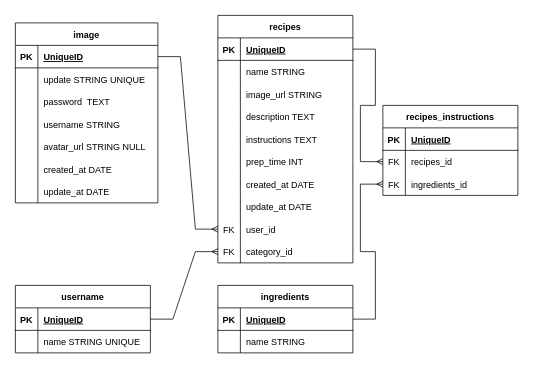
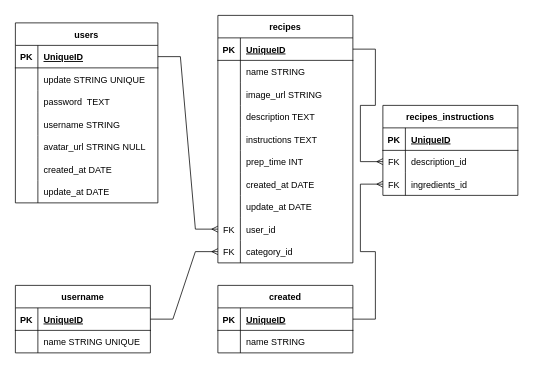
  <mxCell id="0" />
  <mxCell id="1" parent="0" />
- <mxCell id="2" value="image" style="shape=table;startSize=30;container=1;collapsible=1;childLayout=tableLayout;fixedRows=1;rowLines=0;fontStyle=1;align=center;resizeLast=1;" parent="1" vertex="1"><mxGeometry x="20" y="30" width="190" height="240" as="geometry" /></mxCell>
+ <mxCell id="2" value="users" style="shape=table;startSize=30;container=1;collapsible=1;childLayout=tableLayout;fixedRows=1;rowLines=0;fontStyle=1;align=center;resizeLast=1;" parent="1" vertex="1"><mxGeometry x="20" y="30" width="190" height="240" as="geometry" /></mxCell>
  <mxCell id="3" value="" style="shape=tableRow;horizontal=0;startSize=0;swimlaneHead=0;swimlaneBody=0;fillColor=none;collapsible=0;dropTarget=0;points=[[0,0.5],[1,0.5]];portConstraint=eastwest;top=0;left=0;right=0;bottom=1;" parent="2" vertex="1"><mxGeometry y="30" width="190" height="30" as="geometry" /></mxCell>
  <mxCell id="4" value="PK" style="shape=partialRectangle;connectable=0;fillColor=none;top=0;left=0;bottom=0;right=0;fontStyle=1;overflow=hidden;" parent="3" vertex="1"><mxGeometry width="30" height="30" as="geometry"><mxRectangle width="30" height="30" as="alternateBounds" /></mxGeometry></mxCell>
  <mxCell id="5" value="UniqueID" style="shape=partialRectangle;connectable=0;fillColor=none;top=0;left=0;bottom=0;right=0;align=left;spacingLeft=6;fontStyle=5;overflow=hidden;" parent="3" vertex="1"><mxGeometry x="30" width="160" height="30" as="geometry"><mxRectangle width="160" height="30" as="alternateBounds" /></mxGeometry></mxCell>
  <mxCell id="6" value="" style="shape=tableRow;horizontal=0;startSize=0;swimlaneHead=0;swimlaneBody=0;fillColor=none;collapsible=0;dropTarget=0;points=[[0,0.5],[1,0.5]];portConstraint=eastwest;top=0;left=0;right=0;bottom=0;" parent="2" vertex="1"><mxGeometry y="60" width="190" height="30" as="geometry" /></mxCell>
  <mxCell id="7" value="" style="shape=partialRectangle;connectable=0;fillColor=none;top=0;left=0;bottom=0;right=0;editable=1;overflow=hidden;" parent="6" vertex="1"><mxGeometry width="30" height="30" as="geometry"><mxRectangle width="30" height="30" as="alternateBounds" /></mxGeometry></mxCell>
  <mxCell id="8" value="update STRING UNIQUE " style="shape=partialRectangle;connectable=0;fillColor=none;top=0;left=0;bottom=0;right=0;align=left;spacingLeft=6;overflow=hidden;" parent="6" vertex="1"><mxGeometry x="30" width="160" height="30" as="geometry"><mxRectangle width="160" height="30" as="alternateBounds" /></mxGeometry></mxCell>
  <mxCell id="9" value="" style="shape=tableRow;horizontal=0;startSize=0;swimlaneHead=0;swimlaneBody=0;fillColor=none;collapsible=0;dropTarget=0;points=[[0,0.5],[1,0.5]];portConstraint=eastwest;top=0;left=0;right=0;bottom=0;" parent="2" vertex="1"><mxGeometry y="90" width="190" height="30" as="geometry" /></mxCell>
  <mxCell id="10" value="" style="shape=partialRectangle;connectable=0;fillColor=none;top=0;left=0;bottom=0;right=0;editable=1;overflow=hidden;" parent="9" vertex="1"><mxGeometry width="30" height="30" as="geometry"><mxRectangle width="30" height="30" as="alternateBounds" /></mxGeometry></mxCell>
  <mxCell id="11" value="password  TEXT  " style="shape=partialRectangle;connectable=0;fillColor=none;top=0;left=0;bottom=0;right=0;align=left;spacingLeft=6;overflow=hidden;" parent="9" vertex="1"><mxGeometry x="30" width="160" height="30" as="geometry"><mxRectangle width="160" height="30" as="alternateBounds" /></mxGeometry></mxCell>
  <mxCell id="12" value="" style="shape=tableRow;horizontal=0;startSize=0;swimlaneHead=0;swimlaneBody=0;fillColor=none;collapsible=0;dropTarget=0;points=[[0,0.5],[1,0.5]];portConstraint=eastwest;top=0;left=0;right=0;bottom=0;" parent="2" vertex="1"><mxGeometry y="120" width="190" height="30" as="geometry" /></mxCell>
  <mxCell id="13" value="" style="shape=partialRectangle;connectable=0;fillColor=none;top=0;left=0;bottom=0;right=0;editable=1;overflow=hidden;" parent="12" vertex="1"><mxGeometry width="30" height="30" as="geometry"><mxRectangle width="30" height="30" as="alternateBounds" /></mxGeometry></mxCell>
  <mxCell id="14" value="username STRING " style="shape=partialRectangle;connectable=0;fillColor=none;top=0;left=0;bottom=0;right=0;align=left;spacingLeft=6;overflow=hidden;" parent="12" vertex="1"><mxGeometry x="30" width="160" height="30" as="geometry"><mxRectangle width="160" height="30" as="alternateBounds" /></mxGeometry></mxCell>
  <mxCell id="15" value="" style="shape=tableRow;horizontal=0;startSize=0;swimlaneHead=0;swimlaneBody=0;fillColor=none;collapsible=0;dropTarget=0;points=[[0,0.5],[1,0.5]];portConstraint=eastwest;top=0;left=0;right=0;bottom=0;" parent="2" vertex="1"><mxGeometry y="150" width="190" height="30" as="geometry" /></mxCell>
  <mxCell id="16" value="" style="shape=partialRectangle;connectable=0;fillColor=none;top=0;left=0;bottom=0;right=0;editable=1;overflow=hidden;" parent="15" vertex="1"><mxGeometry width="30" height="30" as="geometry"><mxRectangle width="30" height="30" as="alternateBounds" /></mxGeometry></mxCell>
  <mxCell id="17" value="avatar_url STRING NULL" style="shape=partialRectangle;connectable=0;fillColor=none;top=0;left=0;bottom=0;right=0;align=left;spacingLeft=6;overflow=hidden;" parent="15" vertex="1"><mxGeometry x="30" width="160" height="30" as="geometry"><mxRectangle width="160" height="30" as="alternateBounds" /></mxGeometry></mxCell>
  <mxCell id="18" value="" style="shape=tableRow;horizontal=0;startSize=0;swimlaneHead=0;swimlaneBody=0;fillColor=none;collapsible=0;dropTarget=0;points=[[0,0.5],[1,0.5]];portConstraint=eastwest;top=0;left=0;right=0;bottom=0;" vertex="1" parent="2"><mxGeometry y="180" width="190" height="30" as="geometry" /></mxCell>
  <mxCell id="19" value="" style="shape=partialRectangle;connectable=0;fillColor=none;top=0;left=0;bottom=0;right=0;editable=1;overflow=hidden;" vertex="1" parent="18"><mxGeometry width="30" height="30" as="geometry"><mxRectangle width="30" height="30" as="alternateBounds" /></mxGeometry></mxCell>
  <mxCell id="20" value="created_at DATE" style="shape=partialRectangle;connectable=0;fillColor=none;top=0;left=0;bottom=0;right=0;align=left;spacingLeft=6;overflow=hidden;" vertex="1" parent="18"><mxGeometry x="30" width="160" height="30" as="geometry"><mxRectangle width="160" height="30" as="alternateBounds" /></mxGeometry></mxCell>
  <mxCell id="21" value="" style="shape=tableRow;horizontal=0;startSize=0;swimlaneHead=0;swimlaneBody=0;fillColor=none;collapsible=0;dropTarget=0;points=[[0,0.5],[1,0.5]];portConstraint=eastwest;top=0;left=0;right=0;bottom=0;" vertex="1" parent="2"><mxGeometry y="210" width="190" height="30" as="geometry" /></mxCell>
  <mxCell id="22" value="" style="shape=partialRectangle;connectable=0;fillColor=none;top=0;left=0;bottom=0;right=0;editable=1;overflow=hidden;" vertex="1" parent="21"><mxGeometry width="30" height="30" as="geometry"><mxRectangle width="30" height="30" as="alternateBounds" /></mxGeometry></mxCell>
  <mxCell id="23" value="update_at DATE" style="shape=partialRectangle;connectable=0;fillColor=none;top=0;left=0;bottom=0;right=0;align=left;spacingLeft=6;overflow=hidden;" vertex="1" parent="21"><mxGeometry x="30" width="160" height="30" as="geometry"><mxRectangle width="160" height="30" as="alternateBounds" /></mxGeometry></mxCell>
  <mxCell id="24" value="recipes" style="shape=table;startSize=30;container=1;collapsible=1;childLayout=tableLayout;fixedRows=1;rowLines=0;fontStyle=1;align=center;resizeLast=1;" parent="1" vertex="1"><mxGeometry x="290" y="20" width="180" height="330" as="geometry" /></mxCell>
  <mxCell id="25" value="" style="shape=tableRow;horizontal=0;startSize=0;swimlaneHead=0;swimlaneBody=0;fillColor=none;collapsible=0;dropTarget=0;points=[[0,0.5],[1,0.5]];portConstraint=eastwest;top=0;left=0;right=0;bottom=1;" parent="24" vertex="1"><mxGeometry y="30" width="180" height="30" as="geometry" /></mxCell>
  <mxCell id="26" value="PK" style="shape=partialRectangle;connectable=0;fillColor=none;top=0;left=0;bottom=0;right=0;fontStyle=1;overflow=hidden;" parent="25" vertex="1"><mxGeometry width="30" height="30" as="geometry"><mxRectangle width="30" height="30" as="alternateBounds" /></mxGeometry></mxCell>
  <mxCell id="27" value="UniqueID" style="shape=partialRectangle;connectable=0;fillColor=none;top=0;left=0;bottom=0;right=0;align=left;spacingLeft=6;fontStyle=5;overflow=hidden;" parent="25" vertex="1"><mxGeometry x="30" width="150" height="30" as="geometry"><mxRectangle width="150" height="30" as="alternateBounds" /></mxGeometry></mxCell>
  <mxCell id="28" value="" style="shape=tableRow;horizontal=0;startSize=0;swimlaneHead=0;swimlaneBody=0;fillColor=none;collapsible=0;dropTarget=0;points=[[0,0.5],[1,0.5]];portConstraint=eastwest;top=0;left=0;right=0;bottom=0;" parent="24" vertex="1"><mxGeometry y="60" width="180" height="30" as="geometry" /></mxCell>
  <mxCell id="29" value="" style="shape=partialRectangle;connectable=0;fillColor=none;top=0;left=0;bottom=0;right=0;editable=1;overflow=hidden;" parent="28" vertex="1"><mxGeometry width="30" height="30" as="geometry"><mxRectangle width="30" height="30" as="alternateBounds" /></mxGeometry></mxCell>
  <mxCell id="30" value="name STRING" style="shape=partialRectangle;connectable=0;fillColor=none;top=0;left=0;bottom=0;right=0;align=left;spacingLeft=6;overflow=hidden;" parent="28" vertex="1"><mxGeometry x="30" width="150" height="30" as="geometry"><mxRectangle width="150" height="30" as="alternateBounds" /></mxGeometry></mxCell>
  <mxCell id="31" value="" style="shape=tableRow;horizontal=0;startSize=0;swimlaneHead=0;swimlaneBody=0;fillColor=none;collapsible=0;dropTarget=0;points=[[0,0.5],[1,0.5]];portConstraint=eastwest;top=0;left=0;right=0;bottom=0;" parent="24" vertex="1"><mxGeometry y="90" width="180" height="30" as="geometry" /></mxCell>
  <mxCell id="32" value="" style="shape=partialRectangle;connectable=0;fillColor=none;top=0;left=0;bottom=0;right=0;editable=1;overflow=hidden;" parent="31" vertex="1"><mxGeometry width="30" height="30" as="geometry"><mxRectangle width="30" height="30" as="alternateBounds" /></mxGeometry></mxCell>
  <mxCell id="33" value="image_url STRING" style="shape=partialRectangle;connectable=0;fillColor=none;top=0;left=0;bottom=0;right=0;align=left;spacingLeft=6;overflow=hidden;" parent="31" vertex="1"><mxGeometry x="30" width="150" height="30" as="geometry"><mxRectangle width="150" height="30" as="alternateBounds" /></mxGeometry></mxCell>
  <mxCell id="34" value="" style="shape=tableRow;horizontal=0;startSize=0;swimlaneHead=0;swimlaneBody=0;fillColor=none;collapsible=0;dropTarget=0;points=[[0,0.5],[1,0.5]];portConstraint=eastwest;top=0;left=0;right=0;bottom=0;" parent="24" vertex="1"><mxGeometry y="120" width="180" height="30" as="geometry" /></mxCell>
  <mxCell id="35" value="" style="shape=partialRectangle;connectable=0;fillColor=none;top=0;left=0;bottom=0;right=0;editable=1;overflow=hidden;" parent="34" vertex="1"><mxGeometry width="30" height="30" as="geometry"><mxRectangle width="30" height="30" as="alternateBounds" /></mxGeometry></mxCell>
  <mxCell id="36" value="description TEXT" style="shape=partialRectangle;connectable=0;fillColor=none;top=0;left=0;bottom=0;right=0;align=left;spacingLeft=6;overflow=hidden;" parent="34" vertex="1"><mxGeometry x="30" width="150" height="30" as="geometry"><mxRectangle width="150" height="30" as="alternateBounds" /></mxGeometry></mxCell>
  <mxCell id="37" value="" style="shape=tableRow;horizontal=0;startSize=0;swimlaneHead=0;swimlaneBody=0;fillColor=none;collapsible=0;dropTarget=0;points=[[0,0.5],[1,0.5]];portConstraint=eastwest;top=0;left=0;right=0;bottom=0;" parent="24" vertex="1"><mxGeometry y="150" width="180" height="30" as="geometry" /></mxCell>
  <mxCell id="38" value="" style="shape=partialRectangle;connectable=0;fillColor=none;top=0;left=0;bottom=0;right=0;editable=1;overflow=hidden;" parent="37" vertex="1"><mxGeometry width="30" height="30" as="geometry"><mxRectangle width="30" height="30" as="alternateBounds" /></mxGeometry></mxCell>
  <mxCell id="39" value="instructions TEXT" style="shape=partialRectangle;connectable=0;fillColor=none;top=0;left=0;bottom=0;right=0;align=left;spacingLeft=6;overflow=hidden;" parent="37" vertex="1"><mxGeometry x="30" width="150" height="30" as="geometry"><mxRectangle width="150" height="30" as="alternateBounds" /></mxGeometry></mxCell>
  <mxCell id="40" value="" style="shape=tableRow;horizontal=0;startSize=0;swimlaneHead=0;swimlaneBody=0;fillColor=none;collapsible=0;dropTarget=0;points=[[0,0.5],[1,0.5]];portConstraint=eastwest;top=0;left=0;right=0;bottom=0;" parent="24" vertex="1"><mxGeometry y="180" width="180" height="30" as="geometry" /></mxCell>
  <mxCell id="41" value="" style="shape=partialRectangle;connectable=0;fillColor=none;top=0;left=0;bottom=0;right=0;editable=1;overflow=hidden;" parent="40" vertex="1"><mxGeometry width="30" height="30" as="geometry"><mxRectangle width="30" height="30" as="alternateBounds" /></mxGeometry></mxCell>
  <mxCell id="42" value="prep_time INT" style="shape=partialRectangle;connectable=0;fillColor=none;top=0;left=0;bottom=0;right=0;align=left;spacingLeft=6;overflow=hidden;" parent="40" vertex="1"><mxGeometry x="30" width="150" height="30" as="geometry"><mxRectangle width="150" height="30" as="alternateBounds" /></mxGeometry></mxCell>
  <mxCell id="43" value="" style="shape=tableRow;horizontal=0;startSize=0;swimlaneHead=0;swimlaneBody=0;fillColor=none;collapsible=0;dropTarget=0;points=[[0,0.5],[1,0.5]];portConstraint=eastwest;top=0;left=0;right=0;bottom=0;" parent="24" vertex="1"><mxGeometry y="210" width="180" height="30" as="geometry" /></mxCell>
  <mxCell id="44" value="" style="shape=partialRectangle;connectable=0;fillColor=none;top=0;left=0;bottom=0;right=0;editable=1;overflow=hidden;" parent="43" vertex="1"><mxGeometry width="30" height="30" as="geometry"><mxRectangle width="30" height="30" as="alternateBounds" /></mxGeometry></mxCell>
  <mxCell id="45" value="created_at DATE" style="shape=partialRectangle;connectable=0;fillColor=none;top=0;left=0;bottom=0;right=0;align=left;spacingLeft=6;overflow=hidden;" parent="43" vertex="1"><mxGeometry x="30" width="150" height="30" as="geometry"><mxRectangle width="150" height="30" as="alternateBounds" /></mxGeometry></mxCell>
  <mxCell id="46" value="" style="shape=tableRow;horizontal=0;startSize=0;swimlaneHead=0;swimlaneBody=0;fillColor=none;collapsible=0;dropTarget=0;points=[[0,0.5],[1,0.5]];portConstraint=eastwest;top=0;left=0;right=0;bottom=0;" vertex="1" parent="24"><mxGeometry y="240" width="180" height="30" as="geometry" /></mxCell>
  <mxCell id="47" value="" style="shape=partialRectangle;connectable=0;fillColor=none;top=0;left=0;bottom=0;right=0;editable=1;overflow=hidden;" vertex="1" parent="46"><mxGeometry width="30" height="30" as="geometry"><mxRectangle width="30" height="30" as="alternateBounds" /></mxGeometry></mxCell>
  <mxCell id="48" value="update_at DATE" style="shape=partialRectangle;connectable=0;fillColor=none;top=0;left=0;bottom=0;right=0;align=left;spacingLeft=6;overflow=hidden;" vertex="1" parent="46"><mxGeometry x="30" width="150" height="30" as="geometry"><mxRectangle width="150" height="30" as="alternateBounds" /></mxGeometry></mxCell>
  <mxCell id="49" value="" style="shape=tableRow;horizontal=0;startSize=0;swimlaneHead=0;swimlaneBody=0;fillColor=none;collapsible=0;dropTarget=0;points=[[0,0.5],[1,0.5]];portConstraint=eastwest;top=0;left=0;right=0;bottom=0;" vertex="1" parent="24"><mxGeometry y="270" width="180" height="30" as="geometry" /></mxCell>
  <mxCell id="50" value="FK" style="shape=partialRectangle;connectable=0;fillColor=none;top=0;left=0;bottom=0;right=0;editable=1;overflow=hidden;" vertex="1" parent="49"><mxGeometry width="30" height="30" as="geometry"><mxRectangle width="30" height="30" as="alternateBounds" /></mxGeometry></mxCell>
  <mxCell id="51" value="user_id" style="shape=partialRectangle;connectable=0;fillColor=none;top=0;left=0;bottom=0;right=0;align=left;spacingLeft=6;overflow=hidden;" vertex="1" parent="49"><mxGeometry x="30" width="150" height="30" as="geometry"><mxRectangle width="150" height="30" as="alternateBounds" /></mxGeometry></mxCell>
  <mxCell id="52" value="" style="shape=tableRow;horizontal=0;startSize=0;swimlaneHead=0;swimlaneBody=0;fillColor=none;collapsible=0;dropTarget=0;points=[[0,0.5],[1,0.5]];portConstraint=eastwest;top=0;left=0;right=0;bottom=0;" vertex="1" parent="24"><mxGeometry y="300" width="180" height="30" as="geometry" /></mxCell>
  <mxCell id="53" value="FK" style="shape=partialRectangle;connectable=0;fillColor=none;top=0;left=0;bottom=0;right=0;editable=1;overflow=hidden;" vertex="1" parent="52"><mxGeometry width="30" height="30" as="geometry"><mxRectangle width="30" height="30" as="alternateBounds" /></mxGeometry></mxCell>
  <mxCell id="54" value="category_id" style="shape=partialRectangle;connectable=0;fillColor=none;top=0;left=0;bottom=0;right=0;align=left;spacingLeft=6;overflow=hidden;" vertex="1" parent="52"><mxGeometry x="30" width="150" height="30" as="geometry"><mxRectangle width="150" height="30" as="alternateBounds" /></mxGeometry></mxCell>
  <mxCell id="55" value="" style="edgeStyle=entityRelationEdgeStyle;fontSize=12;html=1;endArrow=ERmany;rounded=0;entryX=0;entryY=0.5;entryDx=0;entryDy=0;exitX=1;exitY=0.5;exitDx=0;exitDy=0;" edge="1" parent="1" source="3" target="49"><mxGeometry width="100" height="100" relative="1" as="geometry"><mxPoint x="270" y="260" as="sourcePoint" /><mxPoint x="370" y="160" as="targetPoint" /></mxGeometry></mxCell>
- <mxCell id="56" value="ingredients" style="shape=table;startSize=30;container=1;collapsible=1;childLayout=tableLayout;fixedRows=1;rowLines=0;fontStyle=1;align=center;resizeLast=1;" vertex="1" parent="1"><mxGeometry x="290" y="380" width="180" height="90" as="geometry" /></mxCell>
+ <mxCell id="56" value="created" style="shape=table;startSize=30;container=1;collapsible=1;childLayout=tableLayout;fixedRows=1;rowLines=0;fontStyle=1;align=center;resizeLast=1;" vertex="1" parent="1"><mxGeometry x="290" y="380" width="180" height="90" as="geometry" /></mxCell>
  <mxCell id="57" value="" style="shape=tableRow;horizontal=0;startSize=0;swimlaneHead=0;swimlaneBody=0;fillColor=none;collapsible=0;dropTarget=0;points=[[0,0.5],[1,0.5]];portConstraint=eastwest;top=0;left=0;right=0;bottom=1;" vertex="1" parent="56"><mxGeometry y="30" width="180" height="30" as="geometry" /></mxCell>
  <mxCell id="58" value="PK" style="shape=partialRectangle;connectable=0;fillColor=none;top=0;left=0;bottom=0;right=0;fontStyle=1;overflow=hidden;" vertex="1" parent="57"><mxGeometry width="30" height="30" as="geometry"><mxRectangle width="30" height="30" as="alternateBounds" /></mxGeometry></mxCell>
  <mxCell id="59" value="UniqueID" style="shape=partialRectangle;connectable=0;fillColor=none;top=0;left=0;bottom=0;right=0;align=left;spacingLeft=6;fontStyle=5;overflow=hidden;" vertex="1" parent="57"><mxGeometry x="30" width="150" height="30" as="geometry"><mxRectangle width="150" height="30" as="alternateBounds" /></mxGeometry></mxCell>
  <mxCell id="60" value="" style="shape=tableRow;horizontal=0;startSize=0;swimlaneHead=0;swimlaneBody=0;fillColor=none;collapsible=0;dropTarget=0;points=[[0,0.5],[1,0.5]];portConstraint=eastwest;top=0;left=0;right=0;bottom=0;" vertex="1" parent="56"><mxGeometry y="60" width="180" height="30" as="geometry" /></mxCell>
  <mxCell id="61" value="" style="shape=partialRectangle;connectable=0;fillColor=none;top=0;left=0;bottom=0;right=0;editable=1;overflow=hidden;" vertex="1" parent="60"><mxGeometry width="30" height="30" as="geometry"><mxRectangle width="30" height="30" as="alternateBounds" /></mxGeometry></mxCell>
  <mxCell id="62" value="name STRING" style="shape=partialRectangle;connectable=0;fillColor=none;top=0;left=0;bottom=0;right=0;align=left;spacingLeft=6;overflow=hidden;" vertex="1" parent="60"><mxGeometry x="30" width="150" height="30" as="geometry"><mxRectangle width="150" height="30" as="alternateBounds" /></mxGeometry></mxCell>
  <mxCell id="63" value="recipes_instructions" style="shape=table;startSize=30;container=1;collapsible=1;childLayout=tableLayout;fixedRows=1;rowLines=0;fontStyle=1;align=center;resizeLast=1;" vertex="1" parent="1"><mxGeometry x="510" y="140" width="180" height="120" as="geometry" /></mxCell>
  <mxCell id="64" value="" style="shape=tableRow;horizontal=0;startSize=0;swimlaneHead=0;swimlaneBody=0;fillColor=none;collapsible=0;dropTarget=0;points=[[0,0.5],[1,0.5]];portConstraint=eastwest;top=0;left=0;right=0;bottom=1;" vertex="1" parent="63"><mxGeometry y="30" width="180" height="30" as="geometry" /></mxCell>
  <mxCell id="65" value="PK" style="shape=partialRectangle;connectable=0;fillColor=none;top=0;left=0;bottom=0;right=0;fontStyle=1;overflow=hidden;" vertex="1" parent="64"><mxGeometry width="30" height="30" as="geometry"><mxRectangle width="30" height="30" as="alternateBounds" /></mxGeometry></mxCell>
  <mxCell id="66" value="UniqueID" style="shape=partialRectangle;connectable=0;fillColor=none;top=0;left=0;bottom=0;right=0;align=left;spacingLeft=6;fontStyle=5;overflow=hidden;" vertex="1" parent="64"><mxGeometry x="30" width="150" height="30" as="geometry"><mxRectangle width="150" height="30" as="alternateBounds" /></mxGeometry></mxCell>
  <mxCell id="67" value="" style="shape=tableRow;horizontal=0;startSize=0;swimlaneHead=0;swimlaneBody=0;fillColor=none;collapsible=0;dropTarget=0;points=[[0,0.5],[1,0.5]];portConstraint=eastwest;top=0;left=0;right=0;bottom=0;" vertex="1" parent="63"><mxGeometry y="60" width="180" height="30" as="geometry" /></mxCell>
  <mxCell id="68" value="FK" style="shape=partialRectangle;connectable=0;fillColor=none;top=0;left=0;bottom=0;right=0;editable=1;overflow=hidden;" vertex="1" parent="67"><mxGeometry width="30" height="30" as="geometry"><mxRectangle width="30" height="30" as="alternateBounds" /></mxGeometry></mxCell>
- <mxCell id="69" value="recipes_id" style="shape=partialRectangle;connectable=0;fillColor=none;top=0;left=0;bottom=0;right=0;align=left;spacingLeft=6;overflow=hidden;" vertex="1" parent="67"><mxGeometry x="30" width="150" height="30" as="geometry"><mxRectangle width="150" height="30" as="alternateBounds" /></mxGeometry></mxCell>
+ <mxCell id="69" value="description_id" style="shape=partialRectangle;connectable=0;fillColor=none;top=0;left=0;bottom=0;right=0;align=left;spacingLeft=6;overflow=hidden;" vertex="1" parent="67"><mxGeometry x="30" width="150" height="30" as="geometry"><mxRectangle width="150" height="30" as="alternateBounds" /></mxGeometry></mxCell>
  <mxCell id="70" value="" style="shape=tableRow;horizontal=0;startSize=0;swimlaneHead=0;swimlaneBody=0;fillColor=none;collapsible=0;dropTarget=0;points=[[0,0.5],[1,0.5]];portConstraint=eastwest;top=0;left=0;right=0;bottom=0;" vertex="1" parent="63"><mxGeometry y="90" width="180" height="30" as="geometry" /></mxCell>
  <mxCell id="71" value="FK" style="shape=partialRectangle;connectable=0;fillColor=none;top=0;left=0;bottom=0;right=0;editable=1;overflow=hidden;" vertex="1" parent="70"><mxGeometry width="30" height="30" as="geometry"><mxRectangle width="30" height="30" as="alternateBounds" /></mxGeometry></mxCell>
  <mxCell id="72" value="ingredients_id" style="shape=partialRectangle;connectable=0;fillColor=none;top=0;left=0;bottom=0;right=0;align=left;spacingLeft=6;overflow=hidden;" vertex="1" parent="70"><mxGeometry x="30" width="150" height="30" as="geometry"><mxRectangle width="150" height="30" as="alternateBounds" /></mxGeometry></mxCell>
  <mxCell id="73" value="username" style="shape=table;startSize=30;container=1;collapsible=1;childLayout=tableLayout;fixedRows=1;rowLines=0;fontStyle=1;align=center;resizeLast=1;" vertex="1" parent="1"><mxGeometry x="20" y="380" width="180" height="90" as="geometry" /></mxCell>
  <mxCell id="74" value="" style="shape=tableRow;horizontal=0;startSize=0;swimlaneHead=0;swimlaneBody=0;fillColor=none;collapsible=0;dropTarget=0;points=[[0,0.5],[1,0.5]];portConstraint=eastwest;top=0;left=0;right=0;bottom=1;" vertex="1" parent="73"><mxGeometry y="30" width="180" height="30" as="geometry" /></mxCell>
  <mxCell id="75" value="PK" style="shape=partialRectangle;connectable=0;fillColor=none;top=0;left=0;bottom=0;right=0;fontStyle=1;overflow=hidden;" vertex="1" parent="74"><mxGeometry width="30" height="30" as="geometry"><mxRectangle width="30" height="30" as="alternateBounds" /></mxGeometry></mxCell>
  <mxCell id="76" value="UniqueID" style="shape=partialRectangle;connectable=0;fillColor=none;top=0;left=0;bottom=0;right=0;align=left;spacingLeft=6;fontStyle=5;overflow=hidden;" vertex="1" parent="74"><mxGeometry x="30" width="150" height="30" as="geometry"><mxRectangle width="150" height="30" as="alternateBounds" /></mxGeometry></mxCell>
  <mxCell id="77" value="" style="shape=tableRow;horizontal=0;startSize=0;swimlaneHead=0;swimlaneBody=0;fillColor=none;collapsible=0;dropTarget=0;points=[[0,0.5],[1,0.5]];portConstraint=eastwest;top=0;left=0;right=0;bottom=0;" vertex="1" parent="73"><mxGeometry y="60" width="180" height="30" as="geometry" /></mxCell>
  <mxCell id="78" value="" style="shape=partialRectangle;connectable=0;fillColor=none;top=0;left=0;bottom=0;right=0;editable=1;overflow=hidden;" vertex="1" parent="77"><mxGeometry width="30" height="30" as="geometry"><mxRectangle width="30" height="30" as="alternateBounds" /></mxGeometry></mxCell>
  <mxCell id="79" value="name STRING UNIQUE" style="shape=partialRectangle;connectable=0;fillColor=none;top=0;left=0;bottom=0;right=0;align=left;spacingLeft=6;overflow=hidden;" vertex="1" parent="77"><mxGeometry x="30" width="150" height="30" as="geometry"><mxRectangle width="150" height="30" as="alternateBounds" /></mxGeometry></mxCell>
  <mxCell id="80" value="" style="edgeStyle=entityRelationEdgeStyle;fontSize=12;html=1;endArrow=ERmany;rounded=0;exitX=1;exitY=0.5;exitDx=0;exitDy=0;entryX=0;entryY=0.5;entryDx=0;entryDy=0;" edge="1" parent="1" source="57" target="70"><mxGeometry width="100" height="100" relative="1" as="geometry"><mxPoint x="480" y="430" as="sourcePoint" /><mxPoint x="580" y="330" as="targetPoint" /></mxGeometry></mxCell>
  <mxCell id="81" value="" style="edgeStyle=entityRelationEdgeStyle;fontSize=12;html=1;endArrow=ERmany;rounded=0;entryX=0;entryY=0.5;entryDx=0;entryDy=0;exitX=1;exitY=0.5;exitDx=0;exitDy=0;" edge="1" parent="1" source="25" target="67"><mxGeometry width="100" height="100" relative="1" as="geometry"><mxPoint x="490" y="90" as="sourcePoint" /><mxPoint x="590" y="-10" as="targetPoint" /></mxGeometry></mxCell>
  <mxCell id="82" value="" style="edgeStyle=entityRelationEdgeStyle;fontSize=12;html=1;endArrow=ERmany;rounded=0;entryX=0;entryY=0.5;entryDx=0;entryDy=0;exitX=1;exitY=0.5;exitDx=0;exitDy=0;" edge="1" parent="1" source="74" target="52"><mxGeometry width="100" height="100" relative="1" as="geometry"><mxPoint x="100" y="400" as="sourcePoint" /><mxPoint x="200" y="300" as="targetPoint" /></mxGeometry></mxCell>
